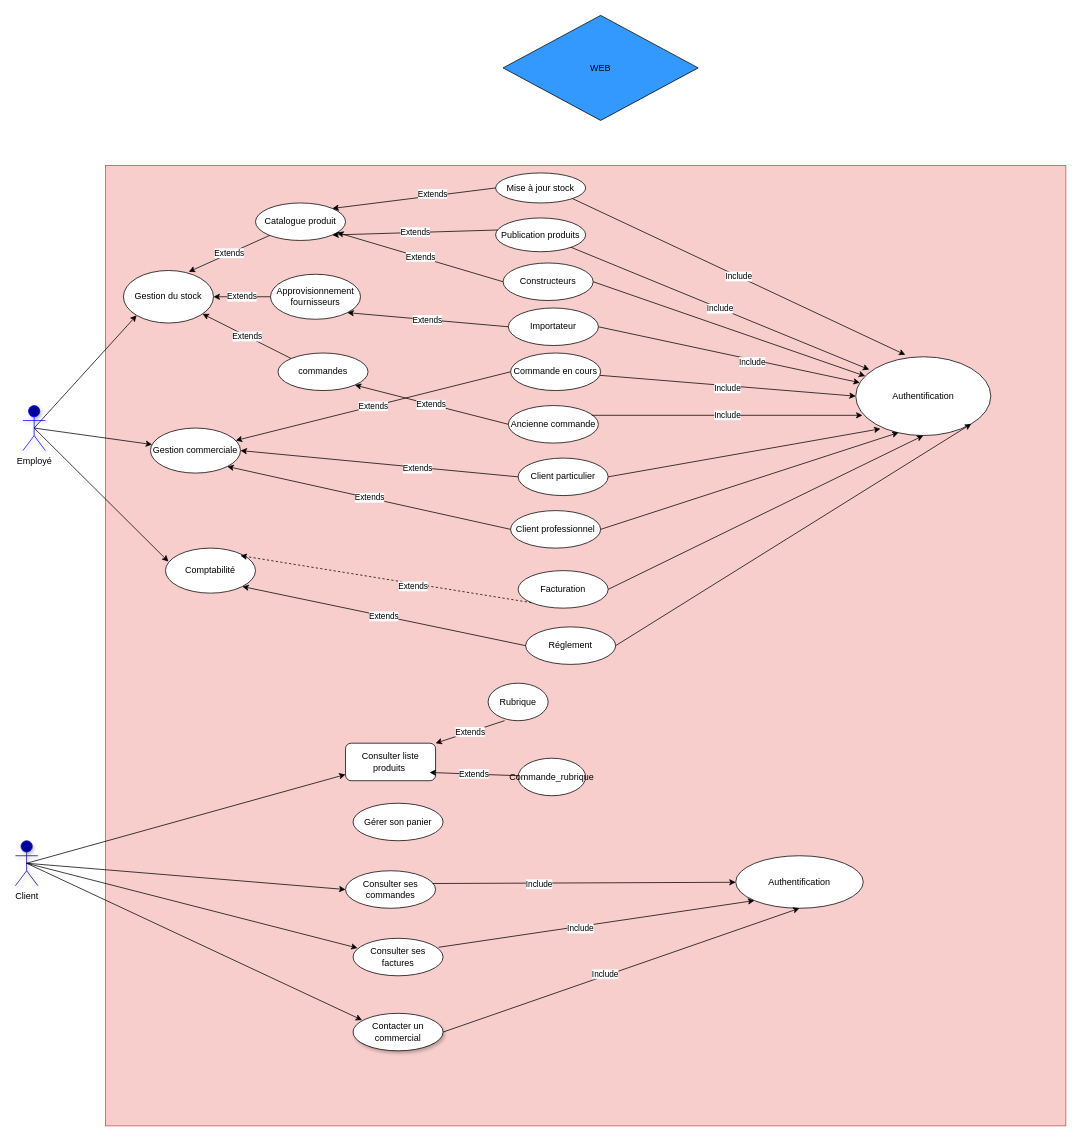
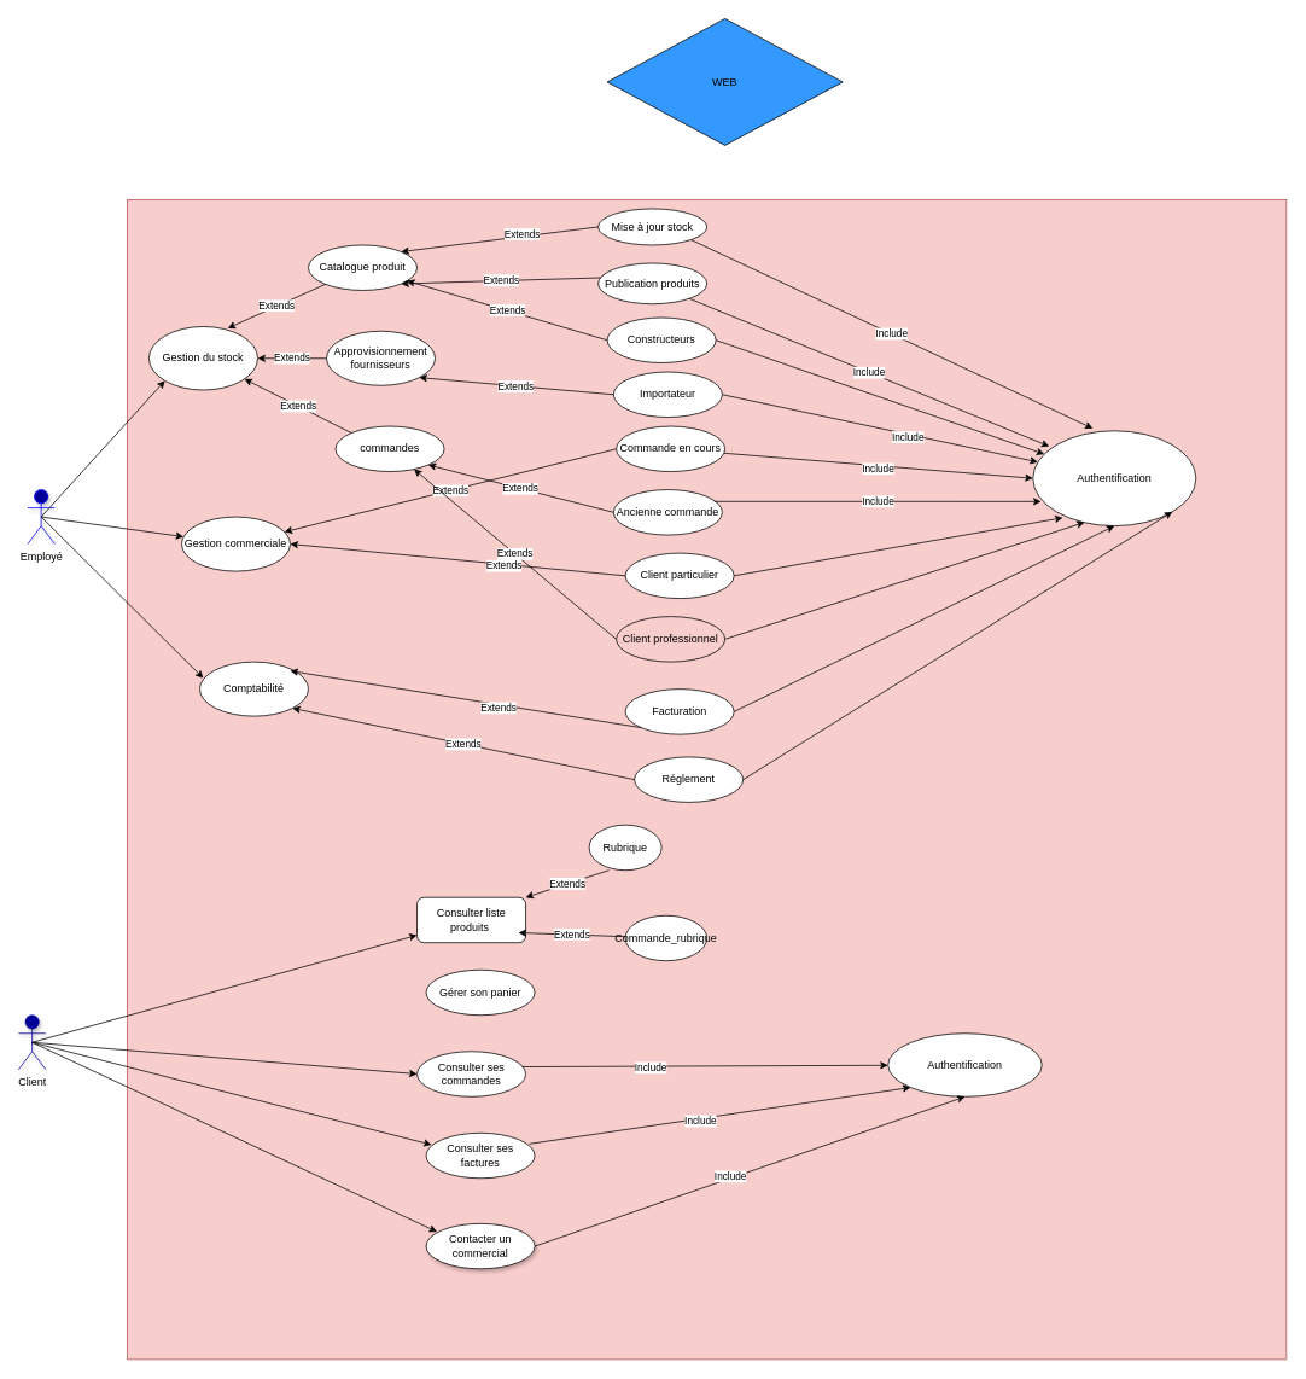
  <mxCell id="0" />
  <mxCell id="1" parent="0" />
  <mxCell id="2" value="" style="whiteSpace=wrap;html=1;aspect=fixed;fillColor=#f8cecc;strokeColor=#b85450;" parent="1" vertex="1"><mxGeometry x="140" y="220" width="1280" height="1280" as="geometry" /></mxCell>
  <mxCell id="3" value="Employé" style="shape=umlActor;verticalLabelPosition=bottom;verticalAlign=top;html=1;outlineConnect=0;strokeColor=#0000FF;fillColor=#000099;shadow=1;" parent="1" vertex="1"><mxGeometry x="30" y="540" width="30" height="60" as="geometry" /></mxCell>
  <mxCell id="4" value="Client" style="shape=umlActor;verticalLabelPosition=bottom;verticalAlign=top;html=1;outlineConnect=0;strokeColor=#000099;fillColor=#000099;shadow=1;sketch=0;" parent="1" vertex="1"><mxGeometry x="20" y="1120" width="30" height="60" as="geometry" /></mxCell>
  <mxCell id="5" value="Approvisionnement&lt;br&gt;fournisseurs" style="ellipse;whiteSpace=wrap;html=1;" parent="1" vertex="1"><mxGeometry x="360" y="365" width="120" height="60" as="geometry" /></mxCell>
  <mxCell id="6" value="Client particulier" style="ellipse;whiteSpace=wrap;html=1;" parent="1" vertex="1"><mxGeometry x="690" y="610" width="120" height="50" as="geometry" /></mxCell>
  <mxCell id="7" value="commandes" style="ellipse;whiteSpace=wrap;html=1;" parent="1" vertex="1"><mxGeometry x="370" y="470" width="120" height="50" as="geometry" /></mxCell>
  <mxCell id="8" value="Catalogue produit" style="ellipse;whiteSpace=wrap;html=1;" parent="1" vertex="1"><mxGeometry x="340" y="270" width="120" height="50" as="geometry" /></mxCell>
  <mxCell id="9" value="Gestion du stock" style="ellipse;whiteSpace=wrap;html=1;" parent="1" vertex="1"><mxGeometry x="164" y="360" width="120" height="70" as="geometry" /></mxCell>
  <mxCell id="10" value="Gestion commerciale" style="ellipse;whiteSpace=wrap;html=1;" parent="1" vertex="1"><mxGeometry x="200" y="570" width="120" height="60" as="geometry" /></mxCell>
  <mxCell id="11" value="Publication produits" style="ellipse;whiteSpace=wrap;html=1;" parent="1" vertex="1"><mxGeometry x="660" y="290" width="120" height="45" as="geometry" /></mxCell>
- <mxCell id="12" value="Client professionnel" style="ellipse;whiteSpace=wrap;html=1;" parent="1" vertex="1"><mxGeometry x="680" y="680" width="120" height="50" as="geometry" /></mxCell>
+ <mxCell id="12" value="Client professionnel" style="ellipse;whiteSpace=wrap;html=1;fillColor=#f8cecc;" parent="1" vertex="1"><mxGeometry x="680" y="680" width="120" height="50" as="geometry" /></mxCell>
  <mxCell id="13" value="Commande en cours" style="ellipse;whiteSpace=wrap;html=1;" parent="1" vertex="1"><mxGeometry x="680" y="470" width="120" height="50" as="geometry" /></mxCell>
  <mxCell id="14" value="Ancienne commande" style="ellipse;whiteSpace=wrap;html=1;" parent="1" vertex="1"><mxGeometry x="677" y="540" width="120" height="50" as="geometry" /></mxCell>
  <mxCell id="15" value="" style="endArrow=classic;html=1;exitX=0.5;exitY=0.5;exitDx=0;exitDy=0;exitPerimeter=0;" parent="1" source="3" target="10" edge="1"><mxGeometry width="50" height="50" relative="1" as="geometry"><mxPoint x="360" y="690" as="sourcePoint" /><mxPoint x="410" y="640" as="targetPoint" /></mxGeometry></mxCell>
  <mxCell id="16" value="" style="endArrow=classic;html=1;entryX=0;entryY=1;entryDx=0;entryDy=0;exitX=0.5;exitY=0.5;exitDx=0;exitDy=0;exitPerimeter=0;" parent="1" source="3" target="9" edge="1"><mxGeometry width="50" height="50" relative="1" as="geometry"><mxPoint x="360" y="690" as="sourcePoint" /><mxPoint x="410" y="640" as="targetPoint" /></mxGeometry></mxCell>
  <mxCell id="17" value="Extends" style="endArrow=classic;html=1;entryX=0.725;entryY=0.025;entryDx=0;entryDy=0;entryPerimeter=0;" parent="1" source="8" target="9" edge="1"><mxGeometry width="50" height="50" relative="1" as="geometry"><mxPoint x="360" y="690" as="sourcePoint" /><mxPoint x="410" y="640" as="targetPoint" /></mxGeometry></mxCell>
  <mxCell id="18" value="Extends" style="endArrow=classic;html=1;entryX=1;entryY=0.5;entryDx=0;entryDy=0;" parent="1" source="5" target="9" edge="1"><mxGeometry width="50" height="50" relative="1" as="geometry"><mxPoint x="371.353" y="379.634" as="sourcePoint" /><mxPoint x="320" y="440" as="targetPoint" /></mxGeometry></mxCell>
  <mxCell id="19" value="Extends" style="endArrow=classic;html=1;exitX=0;exitY=0;exitDx=0;exitDy=0;" parent="1" source="7" target="9" edge="1"><mxGeometry width="50" height="50" relative="1" as="geometry"><mxPoint x="381.353" y="389.634" as="sourcePoint" /><mxPoint x="307" y="412" as="targetPoint" /></mxGeometry></mxCell>
  <mxCell id="20" value="Extends" style="endArrow=classic;html=1;exitX=0;exitY=0.5;exitDx=0;exitDy=0;" parent="1" source="13" target="10" edge="1"><mxGeometry width="50" height="50" relative="1" as="geometry"><mxPoint x="360" y="690" as="sourcePoint" /><mxPoint x="490" y="485" as="targetPoint" /></mxGeometry></mxCell>
  <mxCell id="21" value="Extends" style="endArrow=classic;html=1;entryX=1;entryY=1;entryDx=0;entryDy=0;exitX=0;exitY=0.5;exitDx=0;exitDy=0;" parent="1" source="14" target="7" edge="1"><mxGeometry width="50" height="50" relative="1" as="geometry"><mxPoint x="510" y="560" as="sourcePoint" /><mxPoint x="510" y="560" as="targetPoint" /></mxGeometry></mxCell>
- <mxCell id="22" value="Extends" style="endArrow=classic;html=1;exitX=0;exitY=0.5;exitDx=0;exitDy=0;entryX=1;entryY=1;entryDx=0;entryDy=0;" parent="1" source="12" target="10" edge="1"><mxGeometry width="50" height="50" relative="1" as="geometry"><mxPoint x="360" y="690" as="sourcePoint" /><mxPoint x="300" y="660" as="targetPoint" /></mxGeometry></mxCell>
+ <mxCell id="22" value="Extends" style="endArrow=classic;html=1;exitX=0;exitY=0.5;exitDx=0;exitDy=0;" parent="1" source="12" target="7" edge="1"><mxGeometry width="50" height="50" relative="1" as="geometry"><mxPoint x="360" y="690" as="sourcePoint" /><mxPoint x="300" y="660" as="targetPoint" /></mxGeometry></mxCell>
  <mxCell id="23" value="" style="endArrow=classic;html=1;exitX=0;exitY=0.5;exitDx=0;exitDy=0;entryX=1;entryY=0.5;entryDx=0;entryDy=0;" parent="1" source="6" target="10" edge="1"><mxGeometry width="50" height="50" relative="1" as="geometry"><mxPoint x="380" y="670" as="sourcePoint" /><mxPoint x="320" y="680" as="targetPoint" /></mxGeometry></mxCell>
  <mxCell id="24" value="Extends" style="edgeLabel;html=1;align=center;verticalAlign=middle;resizable=0;points=[];" parent="23" vertex="1" connectable="0"><mxGeometry x="-0.343" y="1" relative="1" as="geometry"><mxPoint x="-13" y="-1" as="offset" /></mxGeometry></mxCell>
  <mxCell id="25" value="Consulter liste produits&amp;nbsp;" style="whiteSpace=wrap;html=1;rounded=1;" parent="1" vertex="1"><mxGeometry x="460" y="990" width="120" height="50" as="geometry" /></mxCell>
  <mxCell id="26" value="Mise à jour stock" style="ellipse;whiteSpace=wrap;html=1;" parent="1" vertex="1"><mxGeometry x="660" y="230" width="120" height="40" as="geometry" /></mxCell>
  <mxCell id="27" value="" style="endArrow=classic;html=1;exitX=0;exitY=0.5;exitDx=0;exitDy=0;entryX=1;entryY=0;entryDx=0;entryDy=0;" parent="1" source="26" target="8" edge="1"><mxGeometry width="50" height="50" relative="1" as="geometry"><mxPoint x="360" y="690" as="sourcePoint" /><mxPoint x="410" y="640" as="targetPoint" /></mxGeometry></mxCell>
  <mxCell id="28" value="Extends" style="edgeLabel;html=1;align=center;verticalAlign=middle;resizable=0;points=[];" parent="27" vertex="1" connectable="0"><mxGeometry x="-0.223" y="-3" relative="1" as="geometry"><mxPoint as="offset" /></mxGeometry></mxCell>
  <mxCell id="29" value="Extends" style="endArrow=classic;html=1;exitX=0.025;exitY=0.356;exitDx=0;exitDy=0;exitPerimeter=0;entryX=1;entryY=1;entryDx=0;entryDy=0;" parent="1" source="11" target="8" edge="1"><mxGeometry width="50" height="50" relative="1" as="geometry"><mxPoint x="360" y="690" as="sourcePoint" /><mxPoint x="490" y="380" as="targetPoint" /></mxGeometry></mxCell>
  <mxCell id="30" value="" style="endArrow=classic;html=1;exitX=0.5;exitY=0.5;exitDx=0;exitDy=0;exitPerimeter=0;" parent="1" source="4" target="25" edge="1"><mxGeometry width="50" height="50" relative="1" as="geometry"><mxPoint x="360" y="680" as="sourcePoint" /><mxPoint x="410" y="630" as="targetPoint" /></mxGeometry></mxCell>
  <mxCell id="31" value="Authentification" style="ellipse;whiteSpace=wrap;html=1;" parent="1" vertex="1"><mxGeometry x="980" y="1140" width="170" height="70" as="geometry" /></mxCell>
  <mxCell id="32" value="Include" style="endArrow=classic;html=1;exitX=1;exitY=1;exitDx=0;exitDy=0;entryX=0.367;entryY=-0.025;entryDx=0;entryDy=0;entryPerimeter=0;" parent="1" source="26" target="33" edge="1"><mxGeometry width="50" height="50" relative="1" as="geometry"><mxPoint x="360" y="680" as="sourcePoint" /><mxPoint x="810" y="404" as="targetPoint" /></mxGeometry></mxCell>
  <mxCell id="33" value="Authentification" style="ellipse;whiteSpace=wrap;html=1;" parent="1" vertex="1"><mxGeometry x="1140" y="475" width="180" height="105" as="geometry" /></mxCell>
  <mxCell id="34" value="Include" style="endArrow=classic;html=1;entryX=0.1;entryY=0.163;entryDx=0;entryDy=0;entryPerimeter=0;" parent="1" source="11" target="33" edge="1"><mxGeometry width="50" height="50" relative="1" as="geometry"><mxPoint x="580" y="380" as="sourcePoint" /><mxPoint x="410" y="630" as="targetPoint" /></mxGeometry></mxCell>
  <mxCell id="35" value="" style="endArrow=classic;html=1;exitX=1;exitY=0.5;exitDx=0;exitDy=0;" parent="1" source="64" target="33" edge="1"><mxGeometry width="50" height="50" relative="1" as="geometry"><mxPoint x="810" y="450" as="sourcePoint" /><mxPoint x="740" y="460" as="targetPoint" /><Array as="points" /></mxGeometry></mxCell>
  <mxCell id="36" value="Include" style="edgeLabel;html=1;align=center;verticalAlign=middle;resizable=0;points=[];" parent="35" vertex="1" connectable="0"><mxGeometry x="0.181" y="-3" relative="1" as="geometry"><mxPoint as="offset" /></mxGeometry></mxCell>
  <mxCell id="37" value="Include" style="endArrow=classic;html=1;exitX=0.925;exitY=0.26;exitDx=0;exitDy=0;exitPerimeter=0;entryX=0.05;entryY=0.743;entryDx=0;entryDy=0;entryPerimeter=0;" parent="1" source="14" target="33" edge="1"><mxGeometry width="50" height="50" relative="1" as="geometry"><mxPoint x="360" y="680" as="sourcePoint" /><mxPoint x="880" y="480" as="targetPoint" /></mxGeometry></mxCell>
  <mxCell id="38" value="Include" style="endArrow=classic;html=1;entryX=0;entryY=0.5;entryDx=0;entryDy=0;" parent="1" source="13" target="33" edge="1"><mxGeometry x="0.002" y="-3" width="50" height="50" relative="1" as="geometry"><mxPoint x="360" y="680" as="sourcePoint" /><mxPoint x="630" y="530" as="targetPoint" /><Array as="points" /><mxPoint as="offset" /></mxGeometry></mxCell>
  <mxCell id="39" value="Comptabilité" style="ellipse;whiteSpace=wrap;html=1;" parent="1" vertex="1"><mxGeometry x="220" y="730" width="120" height="60" as="geometry" /></mxCell>
  <mxCell id="40" value="Facturation" style="ellipse;whiteSpace=wrap;html=1;" parent="1" vertex="1"><mxGeometry x="690" y="760" width="120" height="50" as="geometry" /></mxCell>
  <mxCell id="41" value="Réglement" style="ellipse;whiteSpace=wrap;html=1;" parent="1" vertex="1"><mxGeometry x="700" y="835" width="120" height="50" as="geometry" /></mxCell>
  <mxCell id="42" value="" style="endArrow=classic;html=1;exitX=0.5;exitY=0.5;exitDx=0;exitDy=0;exitPerimeter=0;entryX=0.033;entryY=0.3;entryDx=0;entryDy=0;entryPerimeter=0;" parent="1" source="3" target="39" edge="1"><mxGeometry width="50" height="50" relative="1" as="geometry"><mxPoint x="360" y="680" as="sourcePoint" /><mxPoint x="410" y="630" as="targetPoint" /></mxGeometry></mxCell>
- <mxCell id="43" value="" style="endArrow=classic;html=1;exitX=0;exitY=1;exitDx=0;exitDy=0;entryX=0.833;entryY=0.167;entryDx=0;entryDy=0;entryPerimeter=0;dashed=1;" parent="1" source="40" target="39" edge="1"><mxGeometry width="50" height="50" relative="1" as="geometry"><mxPoint x="360" y="680" as="sourcePoint" /><mxPoint x="290" y="710" as="targetPoint" /></mxGeometry></mxCell>
+ <mxCell id="43" value="" style="endArrow=classic;html=1;exitX=0;exitY=1;exitDx=0;exitDy=0;entryX=0.833;entryY=0.167;entryDx=0;entryDy=0;entryPerimeter=0;" parent="1" source="40" target="39" edge="1"><mxGeometry width="50" height="50" relative="1" as="geometry"><mxPoint x="360" y="680" as="sourcePoint" /><mxPoint x="290" y="710" as="targetPoint" /></mxGeometry></mxCell>
  <mxCell id="44" value="Extends" style="edgeLabel;html=1;align=center;verticalAlign=middle;resizable=0;points=[];" parent="43" vertex="1" connectable="0"><mxGeometry x="-0.183" y="3" relative="1" as="geometry"><mxPoint as="offset" /></mxGeometry></mxCell>
  <mxCell id="45" value="Extends" style="endArrow=classic;html=1;exitX=0;exitY=0.5;exitDx=0;exitDy=0;entryX=1;entryY=1;entryDx=0;entryDy=0;" parent="1" source="41" target="39" edge="1"><mxGeometry width="50" height="50" relative="1" as="geometry"><mxPoint x="360" y="680" as="sourcePoint" /><mxPoint x="410" y="630" as="targetPoint" /></mxGeometry></mxCell>
  <mxCell id="46" value="Gérer son panier" style="ellipse;whiteSpace=wrap;html=1;" parent="1" vertex="1"><mxGeometry x="470" y="1070" width="120" height="50" as="geometry" /></mxCell>
  <mxCell id="47" value="Consulter ses commandes" style="ellipse;whiteSpace=wrap;html=1;" parent="1" vertex="1"><mxGeometry x="460" y="1160" width="120" height="50" as="geometry" /></mxCell>
  <mxCell id="48" value="Consulter ses factures" style="ellipse;whiteSpace=wrap;html=1;" parent="1" vertex="1"><mxGeometry x="470" y="1250" width="120" height="50" as="geometry" /></mxCell>
  <mxCell id="49" value="Commande_rubrique" style="ellipse;whiteSpace=wrap;html=1;" parent="1" vertex="1"><mxGeometry x="690" y="1010" width="90" height="50" as="geometry" /></mxCell>
  <mxCell id="50" value="Rubrique" style="ellipse;whiteSpace=wrap;html=1;" parent="1" vertex="1"><mxGeometry x="650" y="910" width="80" height="50" as="geometry" /></mxCell>
  <mxCell id="51" value="Extends" style="endArrow=classic;html=1;entryX=0.933;entryY=0.78;entryDx=0;entryDy=0;entryPerimeter=0;" parent="1" source="49" target="25" edge="1"><mxGeometry width="50" height="50" relative="1" as="geometry"><mxPoint x="500" y="880" as="sourcePoint" /><mxPoint x="550" y="830" as="targetPoint" /><Array as="points" /></mxGeometry></mxCell>
  <mxCell id="52" value="Extends" style="endArrow=classic;html=1;exitX=0.275;exitY=1;exitDx=0;exitDy=0;entryX=1;entryY=0;entryDx=0;entryDy=0;exitPerimeter=0;" parent="1" source="50" edge="1" target="25"><mxGeometry width="50" height="50" relative="1" as="geometry"><mxPoint x="500" y="880" as="sourcePoint" /><mxPoint x="315" y="860" as="targetPoint" /><Array as="points" /></mxGeometry></mxCell>
  <mxCell id="53" value="" style="endArrow=classic;html=1;exitX=0.5;exitY=0.5;exitDx=0;exitDy=0;exitPerimeter=0;entryX=0;entryY=0.5;entryDx=0;entryDy=0;" parent="1" source="4" target="47" edge="1"><mxGeometry width="50" height="50" relative="1" as="geometry"><mxPoint x="500" y="880" as="sourcePoint" /><mxPoint x="550" y="830" as="targetPoint" /></mxGeometry></mxCell>
  <mxCell id="54" value="" style="endArrow=classic;html=1;entryX=0.05;entryY=0.26;entryDx=0;entryDy=0;entryPerimeter=0;exitX=0.5;exitY=0.5;exitDx=0;exitDy=0;exitPerimeter=0;" parent="1" source="4" target="48" edge="1"><mxGeometry width="50" height="50" relative="1" as="geometry"><mxPoint x="500" y="880" as="sourcePoint" /><mxPoint x="550" y="830" as="targetPoint" /></mxGeometry></mxCell>
  <mxCell id="55" value="" style="endArrow=classic;html=1;exitX=0.967;exitY=0.34;exitDx=0;exitDy=0;exitPerimeter=0;" parent="1" source="47" target="31" edge="1"><mxGeometry width="50" height="50" relative="1" as="geometry"><mxPoint x="500" y="880" as="sourcePoint" /><mxPoint x="800" y="984" as="targetPoint" /></mxGeometry></mxCell>
  <mxCell id="56" value="Include" style="edgeLabel;html=1;align=center;verticalAlign=middle;resizable=0;points=[];" parent="55" vertex="1" connectable="0"><mxGeometry x="-0.304" y="-1" relative="1" as="geometry"><mxPoint as="offset" /></mxGeometry></mxCell>
  <mxCell id="57" value="" style="endArrow=classic;html=1;exitX=0.95;exitY=0.24;exitDx=0;exitDy=0;exitPerimeter=0;entryX=0;entryY=1;entryDx=0;entryDy=0;" parent="1" source="48" target="31" edge="1"><mxGeometry width="50" height="50" relative="1" as="geometry"><mxPoint x="500" y="880" as="sourcePoint" /><mxPoint x="550" y="830" as="targetPoint" /></mxGeometry></mxCell>
  <mxCell id="58" value="Include" style="edgeLabel;html=1;align=center;verticalAlign=middle;resizable=0;points=[];" parent="57" vertex="1" connectable="0"><mxGeometry x="-0.107" y="-2" relative="1" as="geometry"><mxPoint as="offset" /></mxGeometry></mxCell>
  <mxCell id="59" value="Contacter un commercial" style="ellipse;whiteSpace=wrap;html=1;shadow=1;sketch=0;fillColor=#FFFFFF;" parent="1" vertex="1"><mxGeometry x="470" y="1350" width="120" height="50" as="geometry" /></mxCell>
  <mxCell id="60" value="" style="endArrow=classic;html=1;entryX=0.1;entryY=0.18;entryDx=0;entryDy=0;entryPerimeter=0;exitX=0.5;exitY=0.5;exitDx=0;exitDy=0;exitPerimeter=0;" parent="1" source="4" target="59" edge="1"><mxGeometry width="50" height="50" relative="1" as="geometry"><mxPoint x="500" y="870" as="sourcePoint" /><mxPoint x="550" y="820" as="targetPoint" /></mxGeometry></mxCell>
  <mxCell id="61" value="" style="endArrow=classic;html=1;exitX=1;exitY=0.5;exitDx=0;exitDy=0;entryX=0.5;entryY=1;entryDx=0;entryDy=0;entryPerimeter=0;" parent="1" source="59" edge="1" target="31"><mxGeometry width="50" height="50" relative="1" as="geometry"><mxPoint x="500" y="870" as="sourcePoint" /><mxPoint x="830" y="980" as="targetPoint" /></mxGeometry></mxCell>
  <mxCell id="62" value="Include" style="edgeLabel;html=1;align=center;verticalAlign=middle;resizable=0;points=[];" parent="61" vertex="1" connectable="0"><mxGeometry x="-0.09" y="2" relative="1" as="geometry"><mxPoint as="offset" /></mxGeometry></mxCell>
  <mxCell id="63" value="Constructeurs" style="ellipse;whiteSpace=wrap;html=1;" vertex="1" parent="1"><mxGeometry x="670" y="350" width="120" height="50" as="geometry" /></mxCell>
  <mxCell id="64" value="Importateur" style="ellipse;whiteSpace=wrap;html=1;" vertex="1" parent="1"><mxGeometry x="677" y="410" width="120" height="50" as="geometry" /></mxCell>
  <mxCell id="65" value="Extends" style="endArrow=classic;html=1;exitX=0;exitY=0.5;exitDx=0;exitDy=0;" edge="1" parent="1" source="63" target="8"><mxGeometry width="50" height="50" relative="1" as="geometry"><mxPoint x="670" y="660" as="sourcePoint" /><mxPoint x="720" y="610" as="targetPoint" /></mxGeometry></mxCell>
  <mxCell id="66" value="Extends" style="endArrow=classic;html=1;exitX=0;exitY=0.5;exitDx=0;exitDy=0;entryX=1;entryY=1;entryDx=0;entryDy=0;" edge="1" parent="1" source="64" target="5"><mxGeometry width="50" height="50" relative="1" as="geometry"><mxPoint x="670" y="660" as="sourcePoint" /><mxPoint x="720" y="610" as="targetPoint" /></mxGeometry></mxCell>
  <mxCell id="67" value="" style="endArrow=classic;html=1;exitX=1;exitY=0.5;exitDx=0;exitDy=0;" edge="1" parent="1" source="63" target="33"><mxGeometry width="50" height="50" relative="1" as="geometry"><mxPoint x="670" y="660" as="sourcePoint" /><mxPoint x="720" y="610" as="targetPoint" /></mxGeometry></mxCell>
  <mxCell id="68" value="WEB" style="rhombus;whiteSpace=wrap;html=1;fillColor=#3399FF;" vertex="1" parent="1"><mxGeometry x="670" y="20" width="260" height="140" as="geometry" /></mxCell>
  <mxCell id="69" value="" style="endArrow=classic;html=1;exitX=1;exitY=0.5;exitDx=0;exitDy=0;entryX=1;entryY=1;entryDx=0;entryDy=0;" edge="1" parent="1" source="41" target="33"><mxGeometry width="50" height="50" relative="1" as="geometry"><mxPoint x="670" y="660" as="sourcePoint" /><mxPoint x="970" y="440" as="targetPoint" /></mxGeometry></mxCell>
  <mxCell id="70" value="" style="endArrow=classic;html=1;exitX=1;exitY=0.5;exitDx=0;exitDy=0;entryX=0.5;entryY=1;entryDx=0;entryDy=0;" edge="1" parent="1" source="40" target="33"><mxGeometry width="50" height="50" relative="1" as="geometry"><mxPoint x="670" y="660" as="sourcePoint" /><mxPoint x="960" y="430" as="targetPoint" /></mxGeometry></mxCell>
  <mxCell id="71" value="" style="endArrow=classic;html=1;exitX=1;exitY=0.5;exitDx=0;exitDy=0;entryX=0.183;entryY=0.914;entryDx=0;entryDy=0;entryPerimeter=0;" edge="1" parent="1" source="6" target="33"><mxGeometry width="50" height="50" relative="1" as="geometry"><mxPoint x="670" y="660" as="sourcePoint" /><mxPoint x="720" y="610" as="targetPoint" /></mxGeometry></mxCell>
  <mxCell id="72" value="" style="endArrow=classic;html=1;exitX=1;exitY=0.5;exitDx=0;exitDy=0;entryX=0.317;entryY=0.962;entryDx=0;entryDy=0;entryPerimeter=0;" edge="1" parent="1" source="12" target="33"><mxGeometry width="50" height="50" relative="1" as="geometry"><mxPoint x="670" y="660" as="sourcePoint" /><mxPoint x="720" y="610" as="targetPoint" /></mxGeometry></mxCell>
